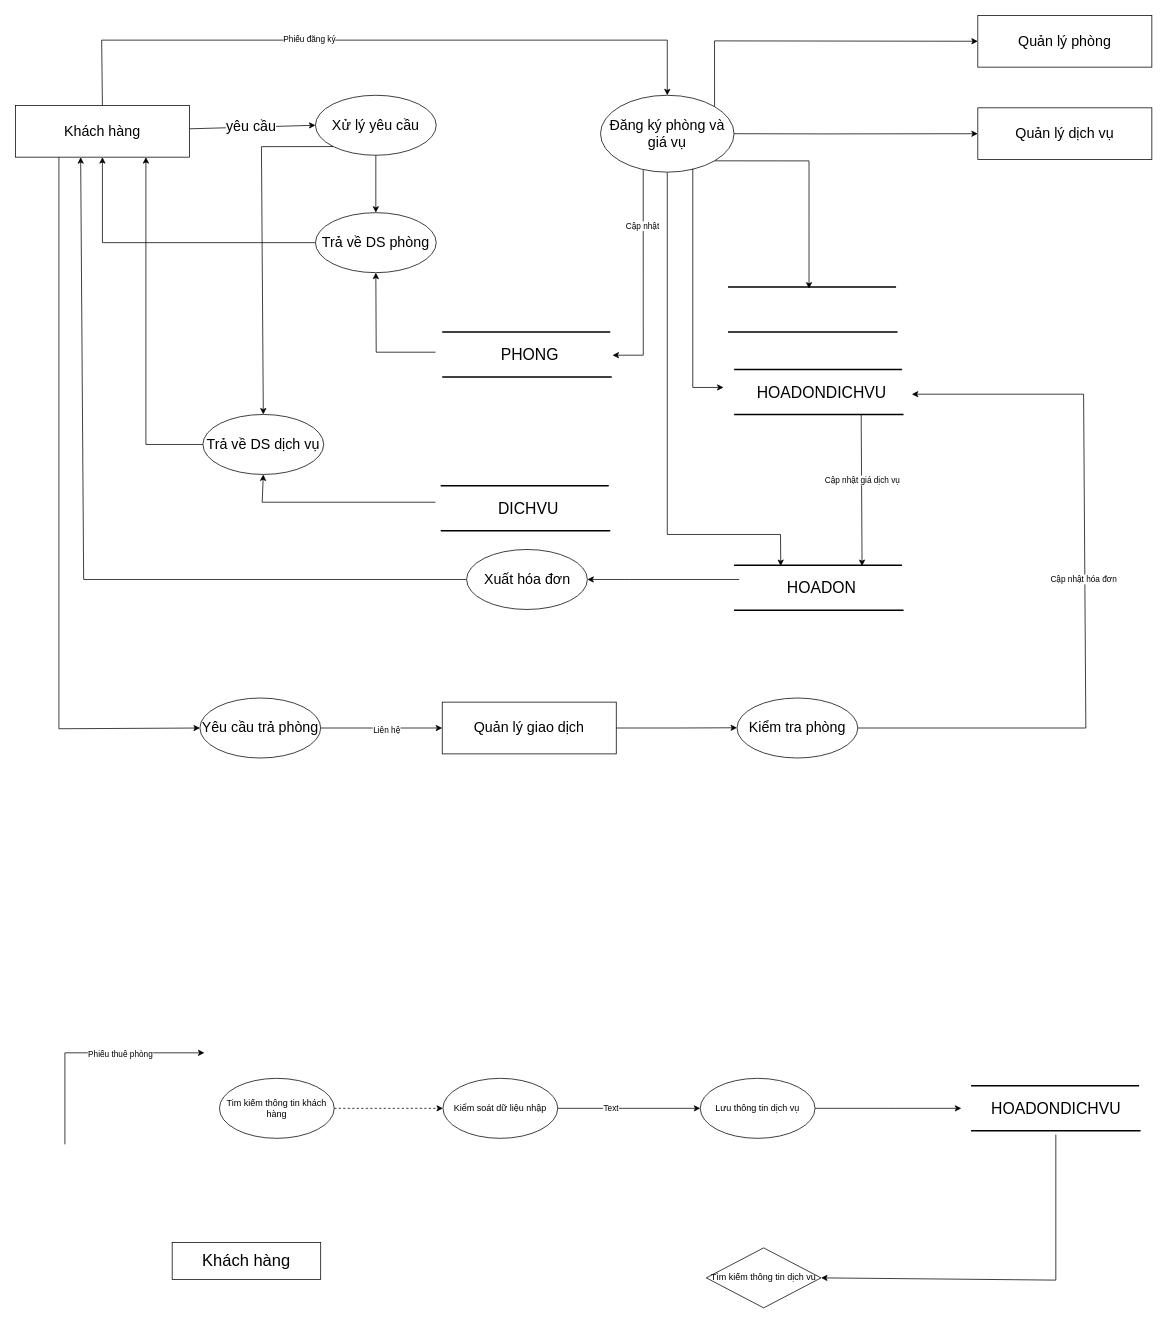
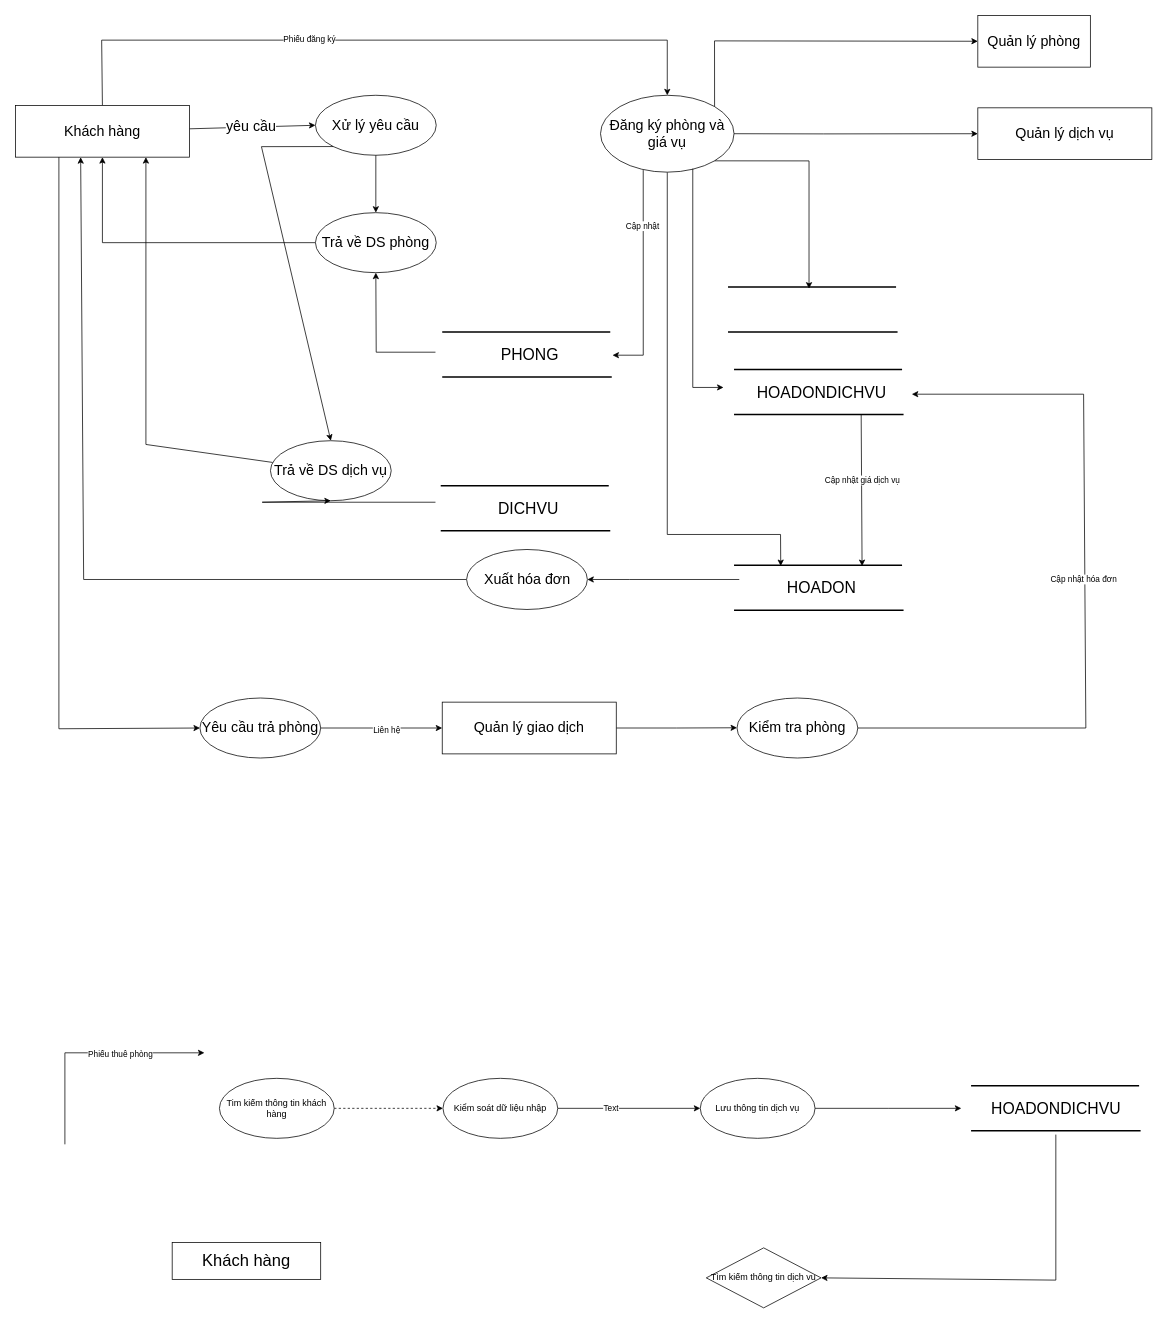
  <mxCell id="0" />
  <mxCell id="1" parent="0" />
  <mxCell id="2" value="" style="line;strokeWidth=2;html=1;" parent="1" vertex="1"><mxGeometry x="1294" y="1442" width="224" height="10" as="geometry" /></mxCell>
  <mxCell id="3" style="rounded=0;orthogonalLoop=1;jettySize=auto;html=1;entryX=1;entryY=0.5;entryDx=0;entryDy=0;" parent="1" source="4" target="13" edge="1"><mxGeometry relative="1" as="geometry"><mxPoint x="1140" y="1926" as="targetPoint" /><Array as="points"><mxPoint x="1407" y="1706" /></Array></mxGeometry></mxCell>
  <mxCell id="4" value="" style="line;strokeWidth=2;html=1;" parent="1" vertex="1"><mxGeometry x="1294" y="1502" width="226" height="10" as="geometry" /></mxCell>
  <mxCell id="5" value="HOADONDICHVU" style="text;html=1;align=center;verticalAlign=middle;whiteSpace=wrap;rounded=0;fontSize=21;" parent="1" vertex="1"><mxGeometry x="1325.5" y="1462" width="163" height="30" as="geometry" /></mxCell>
  <mxCell id="6" style="edgeStyle=orthogonalEdgeStyle;rounded=0;orthogonalLoop=1;jettySize=auto;html=1;entryX=0;entryY=0.5;entryDx=0;entryDy=0;dashed=1;" parent="1" source="7" target="10" edge="1"><mxGeometry relative="1" as="geometry"><mxPoint x="605" y="1477" as="targetPoint" /></mxGeometry></mxCell>
  <mxCell id="7" value="Tim kiếm thông tin khách hàng" style="ellipse;whiteSpace=wrap;html=1;" parent="1" vertex="1"><mxGeometry x="292" y="1437" width="153" height="80" as="geometry" /></mxCell>
  <mxCell id="8" style="rounded=0;orthogonalLoop=1;jettySize=auto;html=1;entryX=0;entryY=0.5;entryDx=0;entryDy=0;" parent="1" source="10" target="12" edge="1"><mxGeometry relative="1" as="geometry"><mxPoint x="992" y="1477" as="targetPoint" /></mxGeometry></mxCell>
  <mxCell id="9" value="Text" style="edgeLabel;html=1;align=center;verticalAlign=middle;resizable=0;points=[];" parent="8" vertex="1" connectable="0"><mxGeometry x="-0.272" y="1" relative="1" as="geometry"><mxPoint x="1" as="offset" /></mxGeometry></mxCell>
  <mxCell id="10" value="Kiểm soát dữ liệu nhập" style="ellipse;whiteSpace=wrap;html=1;" parent="1" vertex="1"><mxGeometry x="590" y="1437" width="153" height="80" as="geometry" /></mxCell>
  <mxCell id="11" style="edgeStyle=orthogonalEdgeStyle;rounded=0;orthogonalLoop=1;jettySize=auto;html=1;" parent="1" source="12" edge="1"><mxGeometry relative="1" as="geometry"><mxPoint x="1281" y="1477" as="targetPoint" /></mxGeometry></mxCell>
  <mxCell id="12" value="Lưu thông tin dịch vụ" style="ellipse;whiteSpace=wrap;html=1;" parent="1" vertex="1"><mxGeometry x="933" y="1437" width="153" height="80" as="geometry" /></mxCell>
  <mxCell id="13" value="Tìm kiếm thông tin dịch vu" style="rhombus;whiteSpace=wrap;html=1;" parent="1" vertex="1"><mxGeometry x="941" y="1663" width="153" height="80" as="geometry" /></mxCell>
  <mxCell id="14" style="rounded=0;orthogonalLoop=1;jettySize=auto;html=1;" parent="1" edge="1"><mxGeometry relative="1" as="geometry"><mxPoint x="272" y="1403" as="targetPoint" /><Array as="points"><mxPoint x="86" y="1403" /></Array><mxPoint x="86" y="1525" as="sourcePoint" /></mxGeometry></mxCell>
  <mxCell id="15" value="Phiếu thuê phòng" style="edgeLabel;html=1;align=center;verticalAlign=middle;resizable=0;points=[];" parent="14" vertex="1" connectable="0"><mxGeometry x="0.042" y="-3" relative="1" as="geometry"><mxPoint x="35" y="-2" as="offset" /></mxGeometry></mxCell>
  <mxCell id="16" value="&lt;font style=&quot;font-size: 22px;&quot;&gt;Khách hàng&lt;/font&gt;" style="rounded=0;whiteSpace=wrap;html=1;" parent="1" vertex="1"><mxGeometry x="229" y="1656" width="198" height="49" as="geometry" /></mxCell>
  <mxCell id="17" style="rounded=0;orthogonalLoop=1;jettySize=auto;html=1;entryX=0;entryY=0.5;entryDx=0;entryDy=0;fontSize=19;" edge="1" parent="1" source="21" target="22"><mxGeometry relative="1" as="geometry" /></mxCell>
  <mxCell id="18" value="yêu cầu" style="edgeLabel;html=1;align=center;verticalAlign=middle;resizable=0;points=[];fontSize=19;" vertex="1" connectable="0" parent="17"><mxGeometry x="-0.013" y="1" relative="1" as="geometry"><mxPoint x="-1" as="offset" /></mxGeometry></mxCell>
  <mxCell id="19" style="rounded=0;orthogonalLoop=1;jettySize=auto;html=1;exitX=0.5;exitY=0;exitDx=0;exitDy=0;entryX=0.5;entryY=0;entryDx=0;entryDy=0;" edge="1" parent="1" source="21" target="33"><mxGeometry relative="1" as="geometry"><mxPoint x="887" y="120" as="targetPoint" /><Array as="points"><mxPoint x="135" y="53" /><mxPoint x="889" y="53" /></Array></mxGeometry></mxCell>
  <mxCell id="20" value="Phiếu đăng ký" style="edgeLabel;html=1;align=center;verticalAlign=middle;resizable=0;points=[];" vertex="1" connectable="0" parent="19"><mxGeometry x="-0.205" y="2" relative="1" as="geometry"><mxPoint as="offset" /></mxGeometry></mxCell>
  <mxCell id="21" value="Khách hàng" style="rounded=0;whiteSpace=wrap;html=1;fontSize=19;" vertex="1" parent="1"><mxGeometry x="20" y="140" width="232" height="69" as="geometry" /></mxCell>
  <mxCell id="22" value="Xử lý yêu cầu" style="ellipse;whiteSpace=wrap;html=1;fontSize=19;" vertex="1" parent="1"><mxGeometry x="420" y="126.5" width="161" height="80" as="geometry" /></mxCell>
  <mxCell id="23" value="" style="line;strokeWidth=2;html=1;" vertex="1" parent="1"><mxGeometry x="589" y="437" width="224" height="10" as="geometry" /></mxCell>
  <mxCell id="24" value="" style="line;strokeWidth=2;html=1;" vertex="1" parent="1"><mxGeometry x="589" y="497" width="226" height="10" as="geometry" /></mxCell>
  <mxCell id="25" value="&lt;span style=&quot;font-size: 21px;&quot;&gt;PHONG&lt;/span&gt;" style="text;html=1;align=center;verticalAlign=middle;whiteSpace=wrap;rounded=0;fontSize=21;" vertex="1" parent="1"><mxGeometry x="635" y="457" width="142" height="30" as="geometry" /></mxCell>
  <mxCell id="26" value="" style="endArrow=classic;html=1;rounded=0;entryX=0.5;entryY=1;entryDx=0;entryDy=0;" edge="1" parent="1" target="29"><mxGeometry width="50" height="50" relative="1" as="geometry"><mxPoint x="580" y="469" as="sourcePoint" /><mxPoint x="504" y="365" as="targetPoint" /><Array as="points"><mxPoint x="501" y="469" /></Array></mxGeometry></mxCell>
  <mxCell id="27" value="" style="endArrow=classic;html=1;rounded=0;exitX=0.5;exitY=1;exitDx=0;exitDy=0;entryX=0.5;entryY=0;entryDx=0;entryDy=0;" edge="1" parent="1" source="22" target="29"><mxGeometry width="50" height="50" relative="1" as="geometry"><mxPoint x="454" y="417" as="sourcePoint" /><mxPoint x="501" y="283" as="targetPoint" /></mxGeometry></mxCell>
  <mxCell id="28" style="rounded=0;orthogonalLoop=1;jettySize=auto;html=1;entryX=0.5;entryY=1;entryDx=0;entryDy=0;" edge="1" parent="1" source="29" target="21"><mxGeometry relative="1" as="geometry"><mxPoint x="137.368" y="323" as="targetPoint" /><Array as="points"><mxPoint x="136" y="323" /></Array></mxGeometry></mxCell>
  <mxCell id="29" value="Trả về DS phòng" style="ellipse;whiteSpace=wrap;html=1;fontSize=19;" vertex="1" parent="1"><mxGeometry x="420" y="283" width="161" height="80" as="geometry" /></mxCell>
  <mxCell id="30" style="rounded=0;orthogonalLoop=1;jettySize=auto;html=1;exitX=0.32;exitY=0.973;exitDx=0;exitDy=0;exitPerimeter=0;" edge="1" parent="1" source="33"><mxGeometry relative="1" as="geometry"><mxPoint x="816" y="473" as="targetPoint" /><mxPoint x="849" y="220" as="sourcePoint" /><Array as="points"><mxPoint x="857" y="473" /></Array></mxGeometry></mxCell>
  <mxCell id="31" value="Cập nhật" style="edgeLabel;html=1;align=center;verticalAlign=middle;resizable=0;points=[];" vertex="1" connectable="0" parent="30"><mxGeometry x="-0.489" y="-1" relative="1" as="geometry"><mxPoint as="offset" /></mxGeometry></mxCell>
  <mxCell id="32" style="rounded=0;orthogonalLoop=1;jettySize=auto;html=1;entryX=0.278;entryY=0.604;entryDx=0;entryDy=0;entryPerimeter=0;" edge="1" parent="1" source="33" target="45"><mxGeometry relative="1" as="geometry"><mxPoint x="1044" y="716" as="targetPoint" /><Array as="points"><mxPoint x="889" y="712" /><mxPoint x="1040" y="712" /></Array></mxGeometry></mxCell>
  <mxCell id="33" value="Đăng ký phòng và giá vụ" style="ellipse;whiteSpace=wrap;html=1;fontSize=19;" vertex="1" parent="1"><mxGeometry x="800" y="126.5" width="178" height="102.5" as="geometry" /></mxCell>
  <mxCell id="34" value="" style="endArrow=classic;html=1;rounded=0;exitX=0;exitY=1;exitDx=0;exitDy=0;entryX=0.5;entryY=0;entryDx=0;entryDy=0;" edge="1" parent="1" source="22" target="36"><mxGeometry width="50" height="50" relative="1" as="geometry"><mxPoint x="343" y="325" as="sourcePoint" /><mxPoint x="354" y="555" as="targetPoint" /><Array as="points"><mxPoint x="348" y="195" /></Array></mxGeometry></mxCell>
  <mxCell id="35" style="rounded=0;orthogonalLoop=1;jettySize=auto;html=1;entryX=0.75;entryY=1;entryDx=0;entryDy=0;" edge="1" parent="1" source="36" target="21"><mxGeometry relative="1" as="geometry"><Array as="points"><mxPoint x="194" y="592" /></Array></mxGeometry></mxCell>
- <mxCell id="36" value="Trả về DS dịch vụ" style="ellipse;whiteSpace=wrap;html=1;fontSize=19;" vertex="1" parent="1"><mxGeometry x="270" y="552" width="161" height="80" as="geometry" /></mxCell>
+ <mxCell id="36" value="Trả về DS dịch vụ" style="ellipse;whiteSpace=wrap;html=1;fontSize=19;" vertex="1" parent="1"><mxGeometry x="360" y="587" width="161" height="80" as="geometry" /></mxCell>
  <mxCell id="37" value="" style="line;strokeWidth=2;html=1;" vertex="1" parent="1"><mxGeometry x="587" y="642" width="224" height="10" as="geometry" /></mxCell>
  <mxCell id="38" value="" style="line;strokeWidth=2;html=1;" vertex="1" parent="1"><mxGeometry x="587" y="702" width="226" height="10" as="geometry" /></mxCell>
  <mxCell id="39" value="DICHVU" style="text;html=1;align=center;verticalAlign=middle;whiteSpace=wrap;rounded=0;fontSize=21;" vertex="1" parent="1"><mxGeometry x="633" y="662" width="142" height="30" as="geometry" /></mxCell>
  <mxCell id="40" value="" style="endArrow=classic;html=1;rounded=0;entryX=0.5;entryY=1;entryDx=0;entryDy=0;" edge="1" parent="1" target="36"><mxGeometry width="50" height="50" relative="1" as="geometry"><mxPoint x="580" y="669" as="sourcePoint" /><mxPoint x="342" y="669" as="targetPoint" /><Array as="points"><mxPoint x="349" y="669" /></Array></mxGeometry></mxCell>
  <mxCell id="41" value="" style="endArrow=classic;html=1;rounded=0;exitX=1;exitY=1;exitDx=0;exitDy=0;entryX=0.482;entryY=0.725;entryDx=0;entryDy=0;entryPerimeter=0;" edge="1" parent="1" source="33" target="42"><mxGeometry width="50" height="50" relative="1" as="geometry"><mxPoint x="750" y="317" as="sourcePoint" /><mxPoint x="958" y="521" as="targetPoint" /><Array as="points"><mxPoint x="1078" y="214" /></Array></mxGeometry></mxCell>
  <mxCell id="42" value="" style="line;strokeWidth=2;html=1;" vertex="1" parent="1"><mxGeometry x="970" y="377" width="224" height="10" as="geometry" /></mxCell>
  <mxCell id="43" value="" style="line;strokeWidth=2;html=1;" vertex="1" parent="1"><mxGeometry x="970" y="437" width="226" height="10" as="geometry" /></mxCell>
  <mxCell id="44" value="" style="endArrow=classic;html=1;rounded=0;exitX=0.691;exitY=0.954;exitDx=0;exitDy=0;exitPerimeter=0;" edge="1" parent="1" source="33"><mxGeometry width="50" height="50" relative="1" as="geometry"><mxPoint x="762" y="559" as="sourcePoint" /><mxPoint x="964" y="516" as="targetPoint" /><Array as="points"><mxPoint x="923" y="516" /></Array></mxGeometry></mxCell>
  <mxCell id="45" value="" style="line;strokeWidth=2;html=1;" vertex="1" parent="1"><mxGeometry x="978" y="748" width="224" height="10" as="geometry" /></mxCell>
  <mxCell id="46" style="rounded=0;orthogonalLoop=1;jettySize=auto;html=1;entryX=1;entryY=0.5;entryDx=0;entryDy=0;" edge="1" parent="1" target="66"><mxGeometry relative="1" as="geometry"><mxPoint x="818.385" y="772" as="targetPoint" /><mxPoint x="985" y="772" as="sourcePoint" /><Array as="points"><mxPoint x="839" y="772" /></Array></mxGeometry></mxCell>
  <mxCell id="47" value="" style="line;strokeWidth=2;html=1;" vertex="1" parent="1"><mxGeometry x="978" y="808" width="226" height="10" as="geometry" /></mxCell>
  <mxCell id="48" value="HOADON" style="text;html=1;align=center;verticalAlign=middle;whiteSpace=wrap;rounded=0;fontSize=21;" vertex="1" parent="1"><mxGeometry x="1024" y="768" width="142" height="30" as="geometry" /></mxCell>
  <mxCell id="49" value="" style="line;strokeWidth=2;html=1;" vertex="1" parent="1"><mxGeometry x="978" y="487" width="224" height="10" as="geometry" /></mxCell>
  <mxCell id="50" value="" style="line;strokeWidth=2;html=1;" vertex="1" parent="1"><mxGeometry x="978" y="547" width="226" height="10" as="geometry" /></mxCell>
  <mxCell id="51" value="HOADONDICHVU" style="text;html=1;align=center;verticalAlign=middle;whiteSpace=wrap;rounded=0;fontSize=21;" vertex="1" parent="1"><mxGeometry x="1024" y="507" width="142" height="30" as="geometry" /></mxCell>
  <mxCell id="52" value="" style="endArrow=classic;html=1;rounded=0;exitX=1;exitY=0;exitDx=0;exitDy=0;entryX=0;entryY=0.5;entryDx=0;entryDy=0;" edge="1" parent="1" source="33" target="53"><mxGeometry width="50" height="50" relative="1" as="geometry"><mxPoint x="791" y="331" as="sourcePoint" /><mxPoint x="1308" y="54" as="targetPoint" /><Array as="points"><mxPoint x="952" y="54" /></Array></mxGeometry></mxCell>
- <mxCell id="53" value="Quản lý phòng" style="rounded=0;whiteSpace=wrap;html=1;fontSize=19;" vertex="1" parent="1"><mxGeometry x="1303" y="20" width="232" height="69" as="geometry" /></mxCell>
+ <mxCell id="53" value="Quản lý phòng" style="rounded=0;whiteSpace=wrap;html=1;fontSize=19;" vertex="1" parent="1"><mxGeometry x="1303" y="20" width="150" height="69" as="geometry" /></mxCell>
  <mxCell id="54" value="" style="endArrow=classic;html=1;rounded=0;exitX=1;exitY=0.5;exitDx=0;exitDy=0;entryX=0;entryY=0.5;entryDx=0;entryDy=0;" edge="1" parent="1" source="33" target="55"><mxGeometry width="50" height="50" relative="1" as="geometry"><mxPoint x="1005" y="180" as="sourcePoint" /><mxPoint x="1298" y="178" as="targetPoint" /><Array as="points"><mxPoint x="1097" y="178" /></Array></mxGeometry></mxCell>
  <mxCell id="55" value="Quản lý dịch vụ" style="rounded=0;whiteSpace=wrap;html=1;fontSize=19;" vertex="1" parent="1"><mxGeometry x="1303" y="143.25" width="232" height="69" as="geometry" /></mxCell>
  <mxCell id="56" value="" style="endArrow=classic;html=1;rounded=0;exitX=0.25;exitY=1;exitDx=0;exitDy=0;entryX=0;entryY=0.5;entryDx=0;entryDy=0;" edge="1" parent="1" source="21" target="59"><mxGeometry width="50" height="50" relative="1" as="geometry"><mxPoint x="324" y="692" as="sourcePoint" /><mxPoint x="251" y="971" as="targetPoint" /><Array as="points"><mxPoint x="78" y="971" /></Array></mxGeometry></mxCell>
  <mxCell id="57" style="edgeStyle=orthogonalEdgeStyle;rounded=0;orthogonalLoop=1;jettySize=auto;html=1;exitX=1;exitY=0.5;exitDx=0;exitDy=0;entryX=0;entryY=0.5;entryDx=0;entryDy=0;" edge="1" parent="1" source="59" target="61"><mxGeometry relative="1" as="geometry"><mxPoint x="618.556" y="969.667" as="targetPoint" /></mxGeometry></mxCell>
  <mxCell id="58" value="Liên hệ" style="edgeLabel;html=1;align=center;verticalAlign=middle;resizable=0;points=[];" vertex="1" connectable="0" parent="57"><mxGeometry x="0.056" y="-2" relative="1" as="geometry"><mxPoint x="1" as="offset" /></mxGeometry></mxCell>
  <mxCell id="59" value="Yêu cầu trả phòng" style="ellipse;whiteSpace=wrap;html=1;fontSize=19;" vertex="1" parent="1"><mxGeometry x="266" y="930" width="161" height="80" as="geometry" /></mxCell>
  <mxCell id="60" style="edgeStyle=orthogonalEdgeStyle;rounded=0;orthogonalLoop=1;jettySize=auto;html=1;exitX=1;exitY=0.5;exitDx=0;exitDy=0;entryX=0;entryY=0.496;entryDx=0;entryDy=0;entryPerimeter=0;" edge="1" parent="1" source="61" target="64"><mxGeometry relative="1" as="geometry"><mxPoint x="1006.111" y="969.667" as="targetPoint" /></mxGeometry></mxCell>
  <mxCell id="61" value="Quản lý giao dịch" style="rounded=0;whiteSpace=wrap;html=1;fontSize=19;" vertex="1" parent="1"><mxGeometry x="589" y="935.5" width="232" height="69" as="geometry" /></mxCell>
  <mxCell id="62" style="rounded=0;orthogonalLoop=1;jettySize=auto;html=1;exitX=1;exitY=0.5;exitDx=0;exitDy=0;" edge="1" parent="1" source="64"><mxGeometry relative="1" as="geometry"><mxPoint x="1215" y="525" as="targetPoint" /><Array as="points"><mxPoint x="1447" y="970" /><mxPoint x="1444" y="525" /></Array></mxGeometry></mxCell>
  <mxCell id="63" value="Cập nhật hóa đơn" style="edgeLabel;html=1;align=center;verticalAlign=middle;resizable=0;points=[];" vertex="1" connectable="0" parent="62"><mxGeometry x="0.029" y="2" relative="1" as="geometry"><mxPoint as="offset" /></mxGeometry></mxCell>
  <mxCell id="64" value="Kiểm tra phòng" style="ellipse;whiteSpace=wrap;html=1;fontSize=19;" vertex="1" parent="1"><mxGeometry x="982" y="930" width="161" height="80" as="geometry" /></mxCell>
  <mxCell id="65" style="rounded=0;orthogonalLoop=1;jettySize=auto;html=1;entryX=0.375;entryY=1.002;entryDx=0;entryDy=0;entryPerimeter=0;" edge="1" parent="1" source="66" target="21"><mxGeometry relative="1" as="geometry"><mxPoint x="115.615" y="772" as="targetPoint" /><Array as="points"><mxPoint x="111" y="772" /></Array></mxGeometry></mxCell>
  <mxCell id="66" value="Xuất hóa đơn" style="ellipse;whiteSpace=wrap;html=1;fontSize=19;" vertex="1" parent="1"><mxGeometry x="621.5" y="732" width="161" height="80" as="geometry" /></mxCell>
  <mxCell id="67" value="" style="endArrow=classic;html=1;rounded=0;exitX=0.75;exitY=0.5;exitDx=0;exitDy=0;exitPerimeter=0;entryX=0.762;entryY=0.605;entryDx=0;entryDy=0;entryPerimeter=0;" edge="1" parent="1" source="50" target="45"><mxGeometry width="50" height="50" relative="1" as="geometry"><mxPoint x="819" y="520" as="sourcePoint" /><mxPoint x="869" y="470" as="targetPoint" /></mxGeometry></mxCell>
  <mxCell id="68" value="Cập nhật giá dịch vụ" style="edgeLabel;html=1;align=center;verticalAlign=middle;resizable=0;points=[];" vertex="1" connectable="0" parent="67"><mxGeometry x="-0.13" relative="1" as="geometry"><mxPoint as="offset" /></mxGeometry></mxCell>
